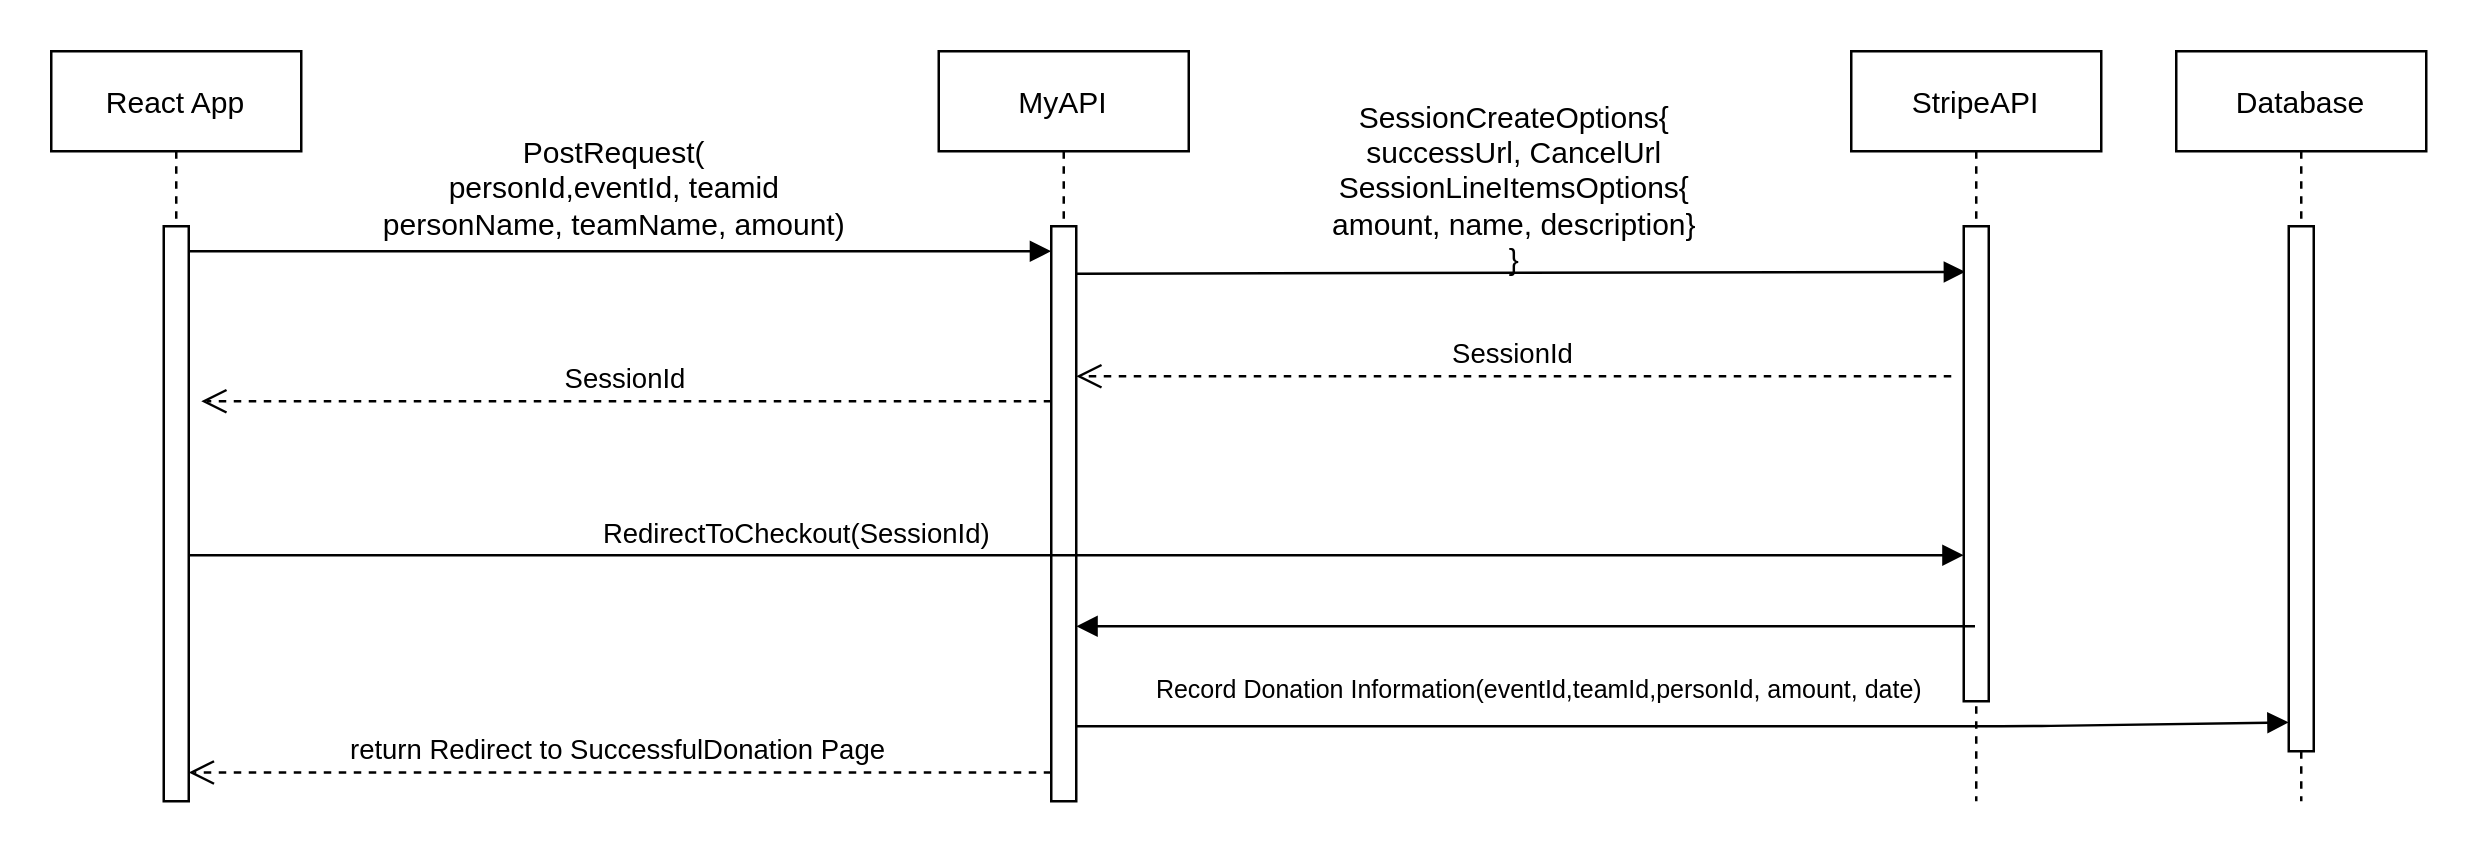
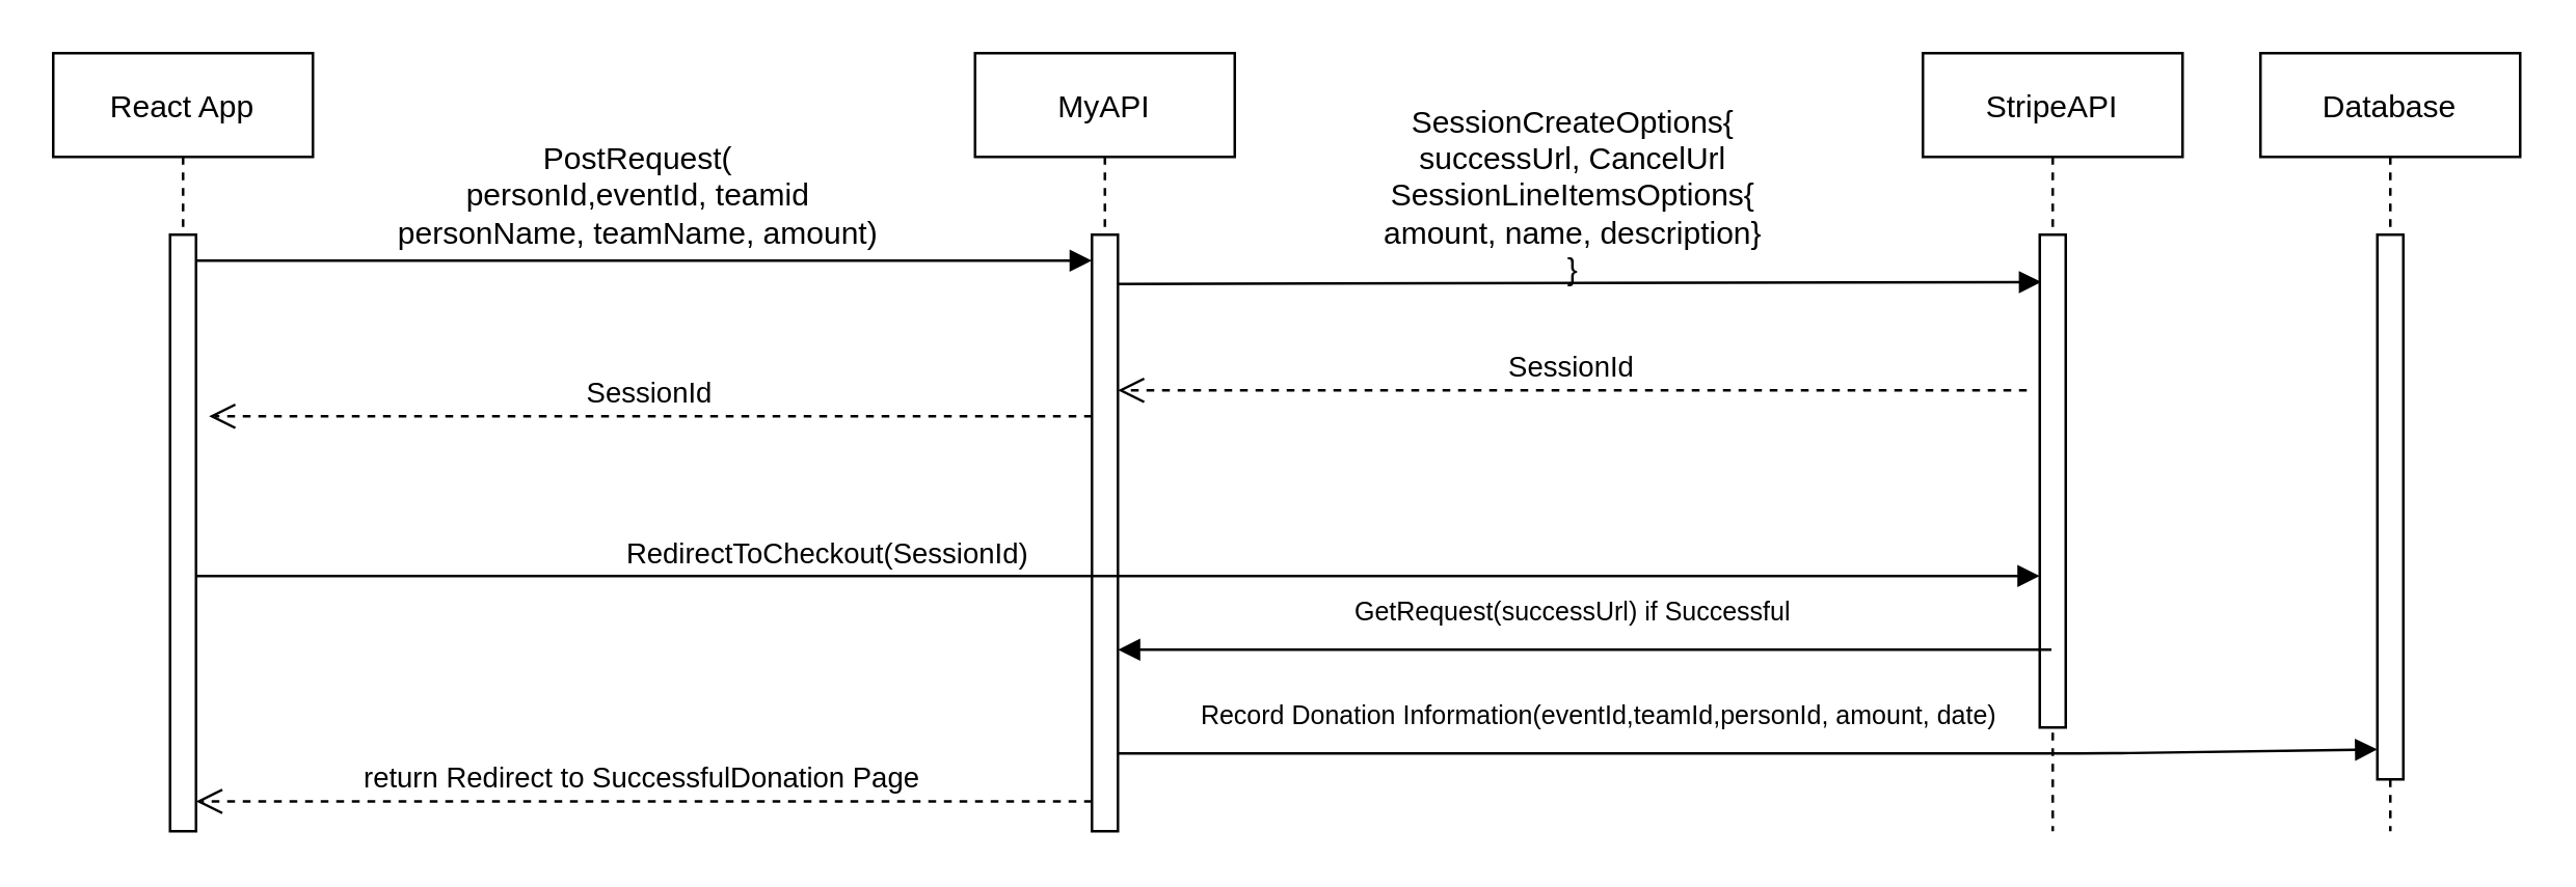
  <mxCell id="0" />
  <mxCell id="1" parent="0" />
  <mxCell id="2" value="React App" style="shape=umlLifeline;perimeter=lifelinePerimeter;container=1;collapsible=0;recursiveResize=0;rounded=0;shadow=0;strokeWidth=1;" parent="1" vertex="1"><mxGeometry x="20" y="20" width="100" height="300" as="geometry" /></mxCell>
  <mxCell id="3" value="" style="points=[];perimeter=orthogonalPerimeter;rounded=0;shadow=0;strokeWidth=1;" parent="2" vertex="1"><mxGeometry x="45" y="70" width="10" height="230" as="geometry" /></mxCell>
  <mxCell id="4" value="MyAPI" style="shape=umlLifeline;perimeter=lifelinePerimeter;container=1;collapsible=0;recursiveResize=0;rounded=0;shadow=0;strokeWidth=1;" parent="1" vertex="1"><mxGeometry x="375" y="20" width="100" height="300" as="geometry" /></mxCell>
  <mxCell id="5" value="" style="points=[];perimeter=orthogonalPerimeter;rounded=0;shadow=0;strokeWidth=1;" parent="4" vertex="1"><mxGeometry x="45" y="70" width="10" height="230" as="geometry" /></mxCell>
  <mxCell id="6" value="return Redirect to SuccessfulDonation Page" style="verticalAlign=bottom;endArrow=open;dashed=1;endSize=8;exitX=0;exitY=0.95;shadow=0;strokeWidth=1;" parent="1" source="5" target="3" edge="1"><mxGeometry relative="1" as="geometry"><mxPoint x="275" y="176" as="targetPoint" /></mxGeometry></mxCell>
  <mxCell id="7" value="" style="verticalAlign=bottom;endArrow=block;shadow=0;strokeWidth=1;" parent="1" source="3" edge="1"><mxGeometry relative="1" as="geometry"><mxPoint x="275" y="100" as="sourcePoint" /><mxPoint x="420" y="100" as="targetPoint" /><Array as="points"><mxPoint x="380" y="100" /></Array></mxGeometry></mxCell>
  <mxCell id="8" value="StripeAPI" style="shape=umlLifeline;perimeter=lifelinePerimeter;container=1;collapsible=0;recursiveResize=0;rounded=0;shadow=0;strokeWidth=1;" parent="1" vertex="1"><mxGeometry x="740" y="20" width="100" height="300" as="geometry" /></mxCell>
  <mxCell id="9" value="" style="points=[];perimeter=orthogonalPerimeter;rounded=0;shadow=0;strokeWidth=1;" parent="8" vertex="1"><mxGeometry x="45" y="70" width="10" height="190" as="geometry" /></mxCell>
  <mxCell id="10" value="" style="verticalAlign=bottom;endArrow=block;shadow=0;strokeWidth=1;entryX=0.057;entryY=0.096;entryDx=0;entryDy=0;entryPerimeter=0;" parent="1" target="9" edge="1"><mxGeometry relative="1" as="geometry"><mxPoint x="430" y="109" as="sourcePoint" /><mxPoint x="780" y="110" as="targetPoint" /></mxGeometry></mxCell>
  <mxCell id="11" value="SessionId" style="verticalAlign=bottom;endArrow=open;dashed=1;endSize=8;shadow=0;strokeWidth=1;" parent="1" edge="1"><mxGeometry x="-0.001" relative="1" as="geometry"><mxPoint x="430" y="150" as="targetPoint" /><mxPoint x="780" y="150" as="sourcePoint" /><Array as="points"><mxPoint x="650" y="150" /></Array><mxPoint as="offset" /></mxGeometry></mxCell>
  <mxCell id="12" value="SessionId" style="verticalAlign=bottom;endArrow=open;dashed=1;endSize=8;shadow=0;strokeWidth=1;" parent="1" edge="1"><mxGeometry relative="1" as="geometry"><mxPoint x="80" y="160" as="targetPoint" /><mxPoint x="420" y="160" as="sourcePoint" /><Array as="points"><mxPoint x="280" y="160" /></Array><mxPoint as="offset" /></mxGeometry></mxCell>
  <mxCell id="13" value="" style="verticalAlign=bottom;endArrow=block;shadow=0;strokeWidth=1;exitX=1.005;exitY=0.572;exitDx=0;exitDy=0;exitPerimeter=0;" parent="1" source="3" target="9" edge="1"><mxGeometry relative="1" as="geometry"><mxPoint x="80" y="200" as="sourcePoint" /><mxPoint x="780" y="200" as="targetPoint" /></mxGeometry></mxCell>
  <mxCell id="14" value="RedirectToCheckout(SessionId)" style="edgeLabel;html=1;align=center;verticalAlign=middle;resizable=0;points=[];" parent="13" vertex="1" connectable="0"><mxGeometry x="-0.317" y="1" relative="1" as="geometry"><mxPoint y="-8" as="offset" /></mxGeometry></mxCell>
  <mxCell id="15" value="" style="verticalAlign=bottom;endArrow=block;shadow=0;strokeWidth=1;" parent="1" source="8" target="5" edge="1"><mxGeometry relative="1" as="geometry"><mxPoint x="780" y="250" as="sourcePoint" /><mxPoint x="430" y="240" as="targetPoint" /><Array as="points"><mxPoint x="650" y="250" /><mxPoint x="540" y="250" /></Array></mxGeometry></mxCell>
+ <mxCell id="16" value="&lt;font style=&quot;font-size: 10px;&quot;&gt;GetRequest(successUrl) if Successful&lt;/font&gt;" style="text;html=1;align=center;verticalAlign=middle;resizable=0;points=[];autosize=1;strokeColor=none;fillColor=none;" parent="1" vertex="1"><mxGeometry x="510" y="220" width="190" height="30" as="geometry" /></mxCell>
  <mxCell id="17" value="&lt;span style=&quot;font-size: 12px;&quot;&gt;SessionCreateOptions{&lt;/span&gt;&lt;br style=&quot;font-size: 12px;&quot;&gt;&lt;span style=&quot;font-size: 12px;&quot;&gt;successUrl, CancelUrl&lt;/span&gt;&lt;br style=&quot;font-size: 12px;&quot;&gt;&lt;span style=&quot;font-size: 12px;&quot;&gt;SessionLineItemsOptions{&lt;/span&gt;&lt;br style=&quot;font-size: 12px;&quot;&gt;&lt;span style=&quot;font-size: 12px;&quot;&gt;amount, name, description}&lt;/span&gt;&lt;br style=&quot;font-size: 12px;&quot;&gt;&lt;span style=&quot;font-size: 12px;&quot;&gt;}&lt;/span&gt;" style="text;html=1;align=center;verticalAlign=middle;resizable=0;points=[];autosize=1;strokeColor=none;fillColor=none;fontSize=10;" parent="1" vertex="1"><mxGeometry x="520" y="30" width="170" height="90" as="geometry" /></mxCell>
  <mxCell id="18" value="&lt;span style=&quot;font-size: 12px;&quot;&gt;PostRequest(&lt;/span&gt;&lt;br style=&quot;font-size: 12px;&quot;&gt;&lt;span style=&quot;font-size: 12px;&quot;&gt;personId,eventId, teamid&lt;/span&gt;&lt;br style=&quot;font-size: 12px;&quot;&gt;&lt;span style=&quot;font-size: 12px;&quot;&gt;personName,&amp;nbsp;teamName,&amp;nbsp;amount)&lt;/span&gt;" style="text;html=1;align=center;verticalAlign=middle;resizable=0;points=[];autosize=1;strokeColor=none;fillColor=none;fontSize=10;" parent="1" vertex="1"><mxGeometry x="140" y="45" width="210" height="60" as="geometry" /></mxCell>
  <mxCell id="19" value="Database" style="shape=umlLifeline;perimeter=lifelinePerimeter;container=1;collapsible=0;recursiveResize=0;rounded=0;shadow=0;strokeWidth=1;" parent="1" vertex="1"><mxGeometry x="870" y="20" width="100" height="300" as="geometry" /></mxCell>
  <mxCell id="20" value="" style="points=[];perimeter=orthogonalPerimeter;rounded=0;shadow=0;strokeWidth=1;" parent="19" vertex="1"><mxGeometry x="45" y="70" width="10" height="210" as="geometry" /></mxCell>
  <mxCell id="21" value="Record Donation Information(eventId,teamId,personId, amount, date)" style="text;html=1;align=center;verticalAlign=middle;resizable=0;points=[];autosize=1;strokeColor=none;fillColor=none;fontSize=10;" parent="1" vertex="1"><mxGeometry x="450" y="260" width="330" height="30" as="geometry" /></mxCell>
  <mxCell id="22" value="" style="verticalAlign=bottom;endArrow=block;shadow=0;strokeWidth=1;entryX=0;entryY=0.945;entryDx=0;entryDy=0;entryPerimeter=0;" parent="1" target="20" edge="1"><mxGeometry relative="1" as="geometry"><mxPoint x="430" y="290" as="sourcePoint" /><mxPoint x="1139.95" y="280" as="targetPoint" /><Array as="points"><mxPoint x="630" y="290" /><mxPoint x="810" y="290" /></Array></mxGeometry></mxCell>
